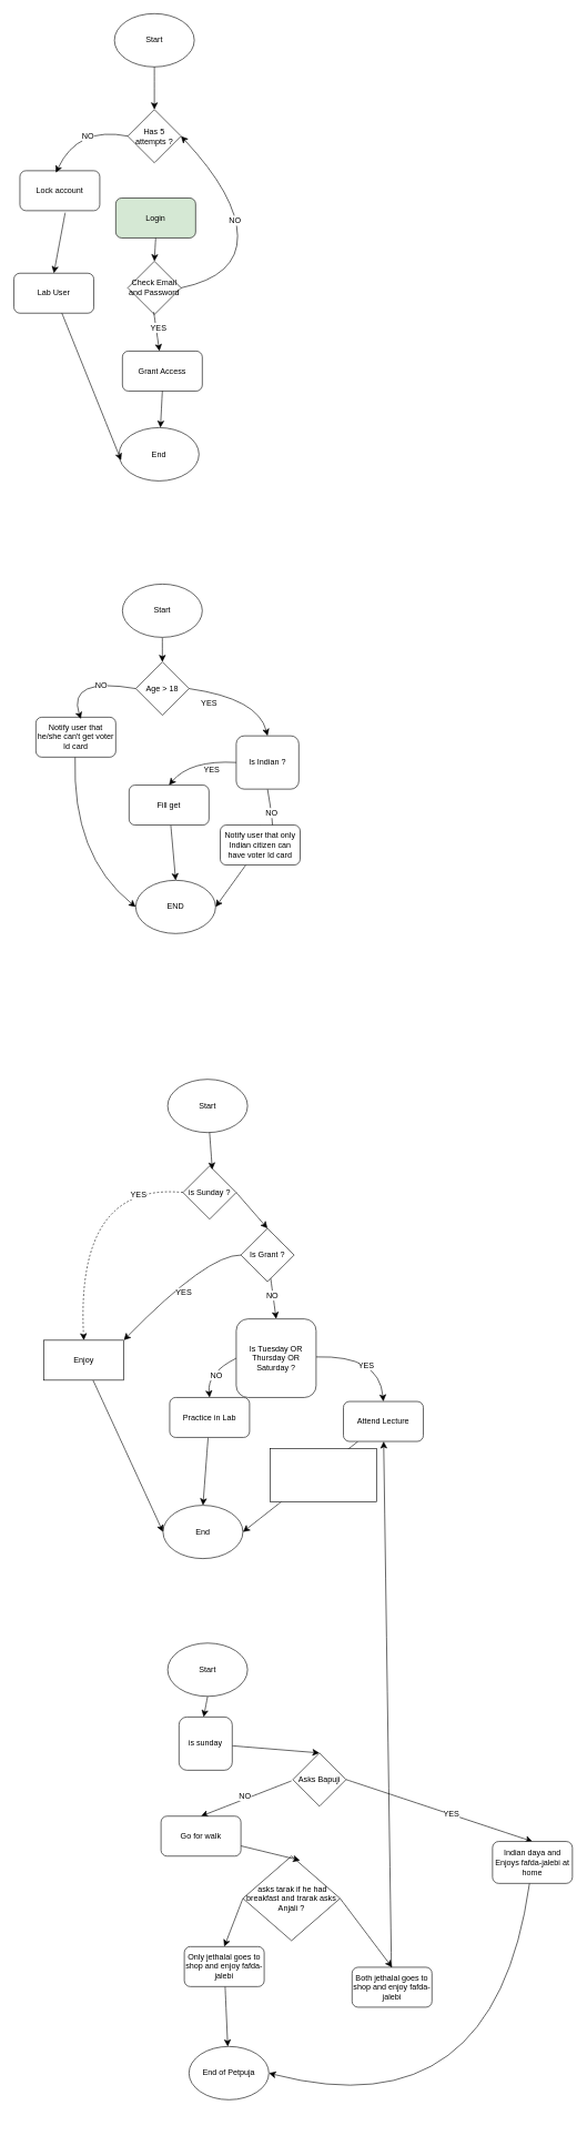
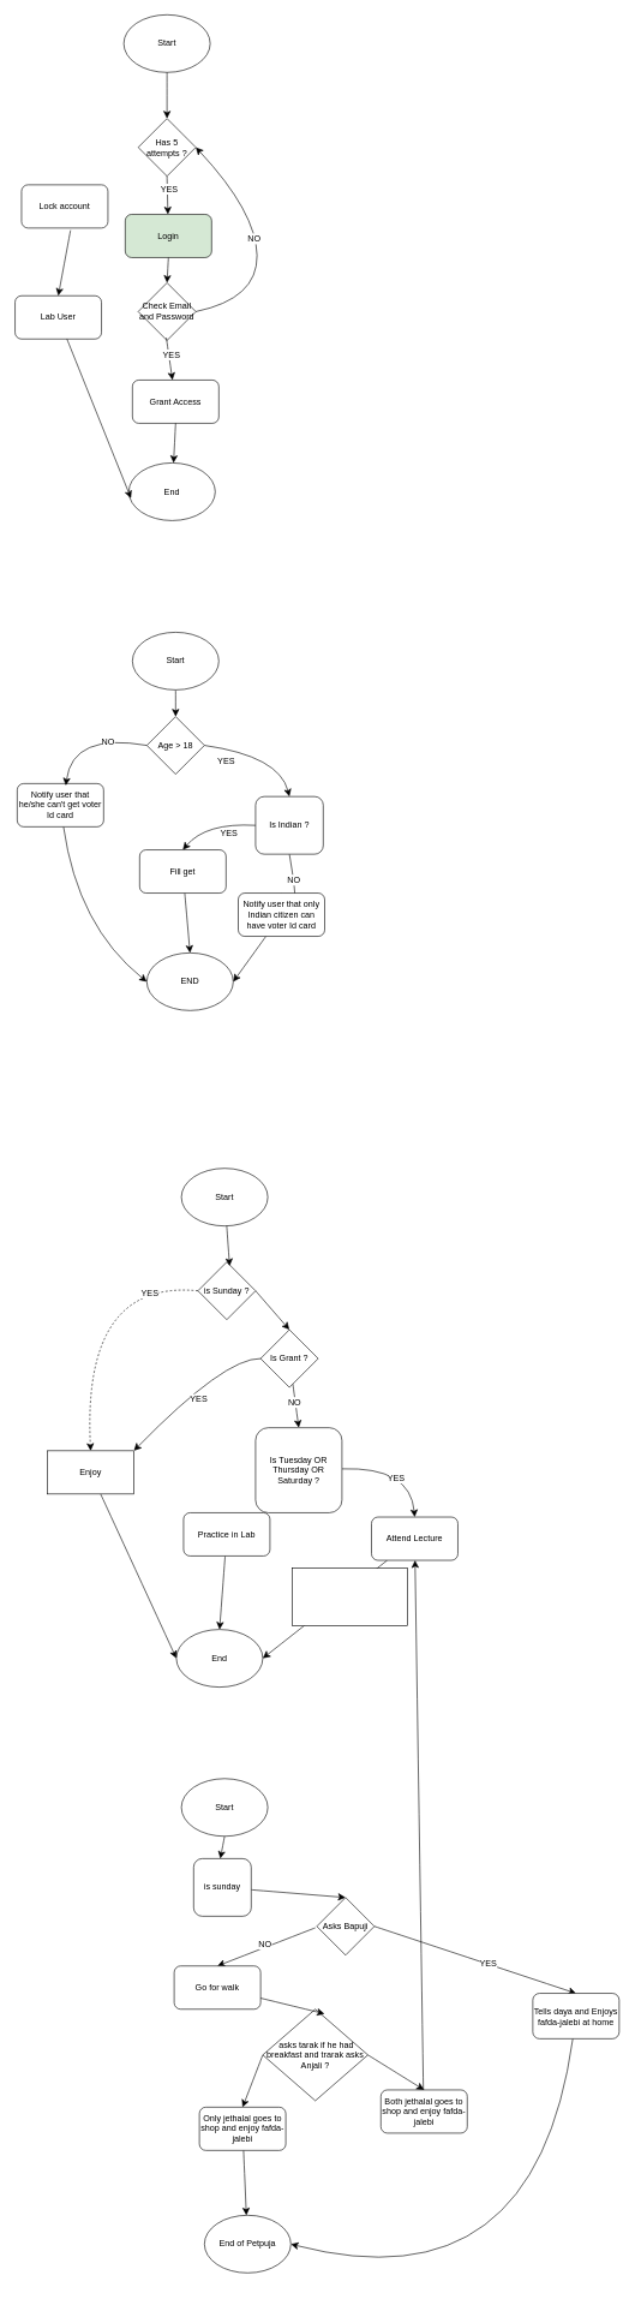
  <mxCell id="0" />
  <mxCell id="1" parent="0" />
  <mxCell id="2" value="Start" style="ellipse;whiteSpace=wrap;html=1;" parent="1" vertex="1"><mxGeometry x="171" y="20" width="120" height="80" as="geometry" /></mxCell>
  <mxCell id="3" value="Has 5 attempts ?" style="rhombus;whiteSpace=wrap;html=1;" parent="1" vertex="1"><mxGeometry x="191" y="164" width="80" height="80" as="geometry" /></mxCell>
  <mxCell id="4" value="" style="endArrow=classic;html=1;rounded=0;fontSize=12;startSize=8;endSize=8;curved=1;exitX=0.5;exitY=1;exitDx=0;exitDy=0;entryX=0.5;entryY=0;entryDx=0;entryDy=0;" parent="1" source="2" target="3" edge="1"><mxGeometry width="50" height="50" relative="1" as="geometry"><mxPoint x="266" y="257" as="sourcePoint" /><mxPoint x="316" y="207" as="targetPoint" /></mxGeometry></mxCell>
  <mxCell id="5" value="Lock account" style="rounded=1;whiteSpace=wrap;html=1;" parent="1" vertex="1"><mxGeometry x="29" y="256" width="120" height="60" as="geometry" /></mxCell>
- <mxCell id="6" value="" style="endArrow=classic;html=1;rounded=0;fontSize=12;startSize=8;endSize=8;curved=1;exitX=0;exitY=0.5;exitDx=0;exitDy=0;entryX=0.45;entryY=0.05;entryDx=0;entryDy=0;entryPerimeter=0;" parent="1" source="3" target="5" edge="1"><mxGeometry width="50" height="50" relative="1" as="geometry"><mxPoint x="266" y="257" as="sourcePoint" /><mxPoint x="316" y="207" as="targetPoint" /><Array as="points"><mxPoint x="116" y="189" /></Array></mxGeometry></mxCell>
- <mxCell id="7" value="NO" style="edgeLabel;html=1;align=center;verticalAlign=middle;resizable=0;points=[];fontSize=12;" parent="6" vertex="1" connectable="0"><mxGeometry x="-0.234" y="12" relative="1" as="geometry"><mxPoint as="offset" /></mxGeometry></mxCell>
  <mxCell id="8" value="Login" style="rounded=1;whiteSpace=wrap;html=1;fillColor=#d5e8d4;" parent="1" vertex="1"><mxGeometry x="173" y="297" width="120" height="60" as="geometry" /></mxCell>
+ <mxCell id="9" value="" style="endArrow=classic;html=1;rounded=0;fontSize=12;startSize=8;endSize=8;curved=1;exitX=0.5;exitY=1;exitDx=0;exitDy=0;" parent="1" source="3" target="8" edge="1"><mxGeometry width="50" height="50" relative="1" as="geometry"><mxPoint x="266" y="357" as="sourcePoint" /><mxPoint x="316" y="307" as="targetPoint" /></mxGeometry></mxCell>
+ <mxCell id="10" value="YES" style="edgeLabel;html=1;align=center;verticalAlign=middle;resizable=0;points=[];fontSize=12;" parent="9" vertex="1" connectable="0"><mxGeometry x="-0.311" y="2" relative="1" as="geometry"><mxPoint as="offset" /></mxGeometry></mxCell>
  <mxCell id="11" value="Check Email and Password" style="rhombus;whiteSpace=wrap;html=1;" parent="1" vertex="1"><mxGeometry x="191" y="392" width="80" height="80" as="geometry" /></mxCell>
  <mxCell id="12" value="" style="endArrow=classic;html=1;rounded=0;fontSize=12;startSize=8;endSize=8;curved=1;exitX=0.5;exitY=1;exitDx=0;exitDy=0;entryX=0.5;entryY=0;entryDx=0;entryDy=0;" parent="1" source="8" target="11" edge="1"><mxGeometry width="50" height="50" relative="1" as="geometry"><mxPoint x="266" y="357" as="sourcePoint" /><mxPoint x="316" y="307" as="targetPoint" /></mxGeometry></mxCell>
  <mxCell id="13" value="End" style="ellipse;whiteSpace=wrap;html=1;" parent="1" vertex="1"><mxGeometry x="178" y="642" width="120" height="80" as="geometry" /></mxCell>
  <mxCell id="14" value="Grant Access" style="rounded=1;whiteSpace=wrap;html=1;" parent="1" vertex="1"><mxGeometry x="183" y="527" width="120" height="60" as="geometry" /></mxCell>
  <mxCell id="15" value="" style="endArrow=classic;html=1;rounded=0;fontSize=12;startSize=8;endSize=8;curved=1;" parent="1" target="14" edge="1"><mxGeometry width="50" height="50" relative="1" as="geometry"><mxPoint x="230" y="468" as="sourcePoint" /><mxPoint x="280" y="418" as="targetPoint" /></mxGeometry></mxCell>
  <mxCell id="16" value="YES" style="edgeLabel;html=1;align=center;verticalAlign=middle;resizable=0;points=[];fontSize=12;" parent="15" vertex="1" connectable="0"><mxGeometry x="-0.207" y="3" relative="1" as="geometry"><mxPoint as="offset" /></mxGeometry></mxCell>
  <mxCell id="17" value="" style="endArrow=classic;html=1;rounded=0;fontSize=12;startSize=8;endSize=8;curved=1;exitX=0.5;exitY=1;exitDx=0;exitDy=0;" parent="1" source="14" target="13" edge="1"><mxGeometry width="50" height="50" relative="1" as="geometry"><mxPoint x="266" y="657" as="sourcePoint" /><mxPoint x="316" y="607" as="targetPoint" /></mxGeometry></mxCell>
  <mxCell id="18" value="&lt;div&gt;Lab User&lt;/div&gt;" style="rounded=1;whiteSpace=wrap;html=1;" parent="1" vertex="1"><mxGeometry x="20" y="410" width="120" height="60" as="geometry" /></mxCell>
  <mxCell id="19" value="" style="endArrow=classic;html=1;rounded=0;fontSize=12;startSize=8;endSize=8;curved=1;exitX=1;exitY=0.5;exitDx=0;exitDy=0;entryX=1;entryY=0.5;entryDx=0;entryDy=0;" parent="1" source="11" target="3" edge="1"><mxGeometry width="50" height="50" relative="1" as="geometry"><mxPoint x="266" y="457" as="sourcePoint" /><mxPoint x="316" y="407" as="targetPoint" /><Array as="points"><mxPoint x="357" y="414" /><mxPoint x="355" y="294" /></Array></mxGeometry></mxCell>
  <mxCell id="20" value="NO" style="edgeLabel;html=1;align=center;verticalAlign=middle;resizable=0;points=[];fontSize=12;" parent="19" vertex="1" connectable="0"><mxGeometry x="0.033" y="4" relative="1" as="geometry"><mxPoint as="offset" /></mxGeometry></mxCell>
  <mxCell id="21" value="" style="endArrow=classic;html=1;rounded=0;fontSize=12;startSize=8;endSize=8;curved=1;exitX=0.567;exitY=1.05;exitDx=0;exitDy=0;exitPerimeter=0;entryX=0.5;entryY=0;entryDx=0;entryDy=0;" parent="1" source="5" target="18" edge="1"><mxGeometry width="50" height="50" relative="1" as="geometry"><mxPoint x="2" y="403" as="sourcePoint" /><mxPoint x="52" y="353" as="targetPoint" /></mxGeometry></mxCell>
  <mxCell id="22" style="edgeStyle=none;curved=1;rounded=0;orthogonalLoop=1;jettySize=auto;html=1;entryX=0.025;entryY=0.613;entryDx=0;entryDy=0;entryPerimeter=0;fontSize=12;startSize=8;endSize=8;" parent="1" source="18" target="13" edge="1"><mxGeometry relative="1" as="geometry" /></mxCell>
  <mxCell id="23" style="edgeStyle=none;curved=1;rounded=0;orthogonalLoop=1;jettySize=auto;html=1;fontSize=12;startSize=8;endSize=8;" parent="1" source="24" target="26" edge="1"><mxGeometry relative="1" as="geometry" /></mxCell>
  <mxCell id="24" value="Start" style="ellipse;whiteSpace=wrap;html=1;" parent="1" vertex="1"><mxGeometry x="183" y="877" width="120" height="80" as="geometry" /></mxCell>
  <mxCell id="25" value="YES" style="edgeStyle=none;curved=1;rounded=0;orthogonalLoop=1;jettySize=auto;html=1;exitX=1;exitY=0.5;exitDx=0;exitDy=0;fontSize=12;startSize=8;endSize=8;entryX=0.5;entryY=0;entryDx=0;entryDy=0;" parent="1" source="26" target="37" edge="1"><mxGeometry x="-0.596" y="-17" relative="1" as="geometry"><mxPoint x="442" y="1086" as="targetPoint" /><Array as="points"><mxPoint x="387" y="1049" /></Array><mxPoint as="offset" /></mxGeometry></mxCell>
  <mxCell id="26" value="Age &amp;gt; 18" style="rhombus;whiteSpace=wrap;html=1;" parent="1" vertex="1"><mxGeometry x="203" y="994" width="80" height="80" as="geometry" /></mxCell>
  <mxCell id="27" style="edgeStyle=none;curved=1;rounded=0;orthogonalLoop=1;jettySize=auto;html=1;entryX=0.5;entryY=0;entryDx=0;entryDy=0;fontSize=12;startSize=8;endSize=8;" parent="1" source="28" target="38" edge="1"><mxGeometry relative="1" as="geometry" /></mxCell>
  <mxCell id="28" value="Fill get" style="rounded=1;whiteSpace=wrap;html=1;" parent="1" vertex="1"><mxGeometry x="193" y="1179" width="120" height="60" as="geometry" /></mxCell>
  <mxCell id="29" style="edgeStyle=none;curved=1;rounded=0;orthogonalLoop=1;jettySize=auto;html=1;entryX=0;entryY=0.5;entryDx=0;entryDy=0;fontSize=12;startSize=8;endSize=8;" parent="1" source="30" target="38" edge="1"><mxGeometry relative="1" as="geometry"><Array as="points"><mxPoint x="107" y="1285" /></Array></mxGeometry></mxCell>
- <mxCell id="30" value="Notify user that he/she can't get voter Id card" style="rounded=1;whiteSpace=wrap;html=1;" parent="1" vertex="1"><mxGeometry x="53" y="1077" width="120" height="60" as="geometry" /></mxCell>
+ <mxCell id="30" value="Notify user that he/she can't get voter Id card" style="rounded=1;whiteSpace=wrap;html=1;" parent="1" vertex="1"><mxGeometry x="23" y="1087" width="120" height="60" as="geometry" /></mxCell>
  <mxCell id="31" style="edgeStyle=none;curved=1;rounded=0;orthogonalLoop=1;jettySize=auto;html=1;exitX=0;exitY=0.5;exitDx=0;exitDy=0;entryX=0.562;entryY=0.045;entryDx=0;entryDy=0;entryPerimeter=0;fontSize=12;startSize=8;endSize=8;" parent="1" source="26" target="30" edge="1"><mxGeometry relative="1" as="geometry"><Array as="points"><mxPoint x="100" y="1016" /></Array></mxGeometry></mxCell>
  <mxCell id="32" value="NO" style="edgeLabel;html=1;align=center;verticalAlign=middle;resizable=0;points=[];fontSize=12;" parent="31" vertex="1" connectable="0"><mxGeometry x="-0.397" y="5" relative="1" as="geometry"><mxPoint as="offset" /></mxGeometry></mxCell>
  <mxCell id="33" style="edgeStyle=none;curved=1;rounded=0;orthogonalLoop=1;jettySize=auto;html=1;entryX=0.5;entryY=0;entryDx=0;entryDy=0;fontSize=12;startSize=8;endSize=8;exitX=0;exitY=0.5;exitDx=0;exitDy=0;" parent="1" source="37" target="28" edge="1"><mxGeometry relative="1" as="geometry"><Array as="points"><mxPoint x="285" y="1141" /></Array></mxGeometry></mxCell>
  <mxCell id="34" value="YES" style="edgeLabel;html=1;align=center;verticalAlign=middle;resizable=0;points=[];fontSize=12;" parent="33" vertex="1" connectable="0"><mxGeometry x="-0.369" y="13" relative="1" as="geometry"><mxPoint as="offset" /></mxGeometry></mxCell>
  <mxCell id="35" style="edgeStyle=none;curved=1;rounded=0;orthogonalLoop=1;jettySize=auto;html=1;entryX=0.5;entryY=0;entryDx=0;entryDy=0;fontSize=12;startSize=8;endSize=8;exitX=0.5;exitY=1;exitDx=0;exitDy=0;" parent="1" source="37" target="40" edge="1"><mxGeometry relative="1" as="geometry"><Array as="points"><mxPoint x="420" y="1294" /></Array></mxGeometry></mxCell>
  <mxCell id="36" value="NO" style="edgeLabel;html=1;align=center;verticalAlign=middle;resizable=0;points=[];fontSize=12;" parent="35" vertex="1" connectable="0"><mxGeometry x="0.112" y="-24" relative="1" as="geometry"><mxPoint x="13" y="-63" as="offset" /></mxGeometry></mxCell>
  <mxCell id="37" value="Is Indian ?" style="whiteSpace=wrap;html=1;rounded=1;" parent="1" vertex="1"><mxGeometry x="354" y="1105" width="94" height="80" as="geometry" /></mxCell>
  <mxCell id="38" value="END" style="ellipse;whiteSpace=wrap;html=1;" parent="1" vertex="1"><mxGeometry x="203" y="1322" width="120" height="80" as="geometry" /></mxCell>
  <mxCell id="39" style="edgeStyle=none;curved=1;rounded=0;orthogonalLoop=1;jettySize=auto;html=1;entryX=1;entryY=0.5;entryDx=0;entryDy=0;fontSize=12;startSize=8;endSize=8;" parent="1" source="40" target="38" edge="1"><mxGeometry relative="1" as="geometry" /></mxCell>
  <mxCell id="40" value="Notify user that only Indian citizen can have voter Id card" style="rounded=1;whiteSpace=wrap;html=1;" parent="1" vertex="1"><mxGeometry x="330" y="1239" width="120" height="60" as="geometry" /></mxCell>
  <mxCell id="41" value="Start" style="ellipse;whiteSpace=wrap;html=1;" parent="1" vertex="1"><mxGeometry x="251" y="1621" width="120" height="80" as="geometry" /></mxCell>
  <mxCell id="42" value="YES" style="edgeStyle=none;curved=1;rounded=0;orthogonalLoop=1;jettySize=auto;html=1;exitX=0;exitY=0.5;exitDx=0;exitDy=0;entryX=0.5;entryY=0;entryDx=0;entryDy=0;fontSize=12;startSize=8;endSize=8;dashed=1;" parent="1" source="44" target="47" edge="1"><mxGeometry x="-0.669" y="10" relative="1" as="geometry"><Array as="points"><mxPoint x="113" y="1775" /></Array><mxPoint as="offset" /></mxGeometry></mxCell>
  <mxCell id="43" style="edgeStyle=none;curved=1;rounded=0;orthogonalLoop=1;jettySize=auto;html=1;exitX=1;exitY=0.5;exitDx=0;exitDy=0;entryX=0.5;entryY=0;entryDx=0;entryDy=0;fontSize=12;startSize=8;endSize=8;" parent="1" source="44" target="52" edge="1"><mxGeometry relative="1" as="geometry" /></mxCell>
  <mxCell id="44" value="is Sunday ?" style="rhombus;whiteSpace=wrap;html=1;" parent="1" vertex="1"><mxGeometry x="274" y="1751" width="80" height="80" as="geometry" /></mxCell>
  <mxCell id="45" value="End" style="ellipse;whiteSpace=wrap;html=1;" parent="1" vertex="1"><mxGeometry x="244" y="2261" width="120" height="80" as="geometry" /></mxCell>
  <mxCell id="46" style="edgeStyle=none;curved=1;rounded=0;orthogonalLoop=1;jettySize=auto;html=1;entryX=0;entryY=0.5;entryDx=0;entryDy=0;fontSize=12;startSize=8;endSize=8;" parent="1" source="47" target="45" edge="1"><mxGeometry relative="1" as="geometry" /></mxCell>
  <mxCell id="47" value="Enjoy" style="whiteSpace=wrap;html=1;rounded=0;" parent="1" vertex="1"><mxGeometry x="65" y="2013" width="120" height="60" as="geometry" /></mxCell>
  <mxCell id="48" style="edgeStyle=none;curved=1;rounded=0;orthogonalLoop=1;jettySize=auto;html=1;exitX=0;exitY=0.5;exitDx=0;exitDy=0;entryX=1;entryY=0;entryDx=0;entryDy=0;fontSize=12;startSize=8;endSize=8;" parent="1" source="52" target="47" edge="1"><mxGeometry relative="1" as="geometry"><Array as="points"><mxPoint x="311" y="1884" /></Array></mxGeometry></mxCell>
  <mxCell id="49" value="YES" style="edgeLabel;html=1;align=center;verticalAlign=middle;resizable=0;points=[];fontSize=12;" parent="48" vertex="1" connectable="0"><mxGeometry x="0.015" y="14" relative="1" as="geometry"><mxPoint as="offset" /></mxGeometry></mxCell>
  <mxCell id="50" style="edgeStyle=none;curved=1;rounded=0;orthogonalLoop=1;jettySize=auto;html=1;entryX=0.5;entryY=0;entryDx=0;entryDy=0;fontSize=12;startSize=8;endSize=8;" parent="1" source="52" target="56" edge="1"><mxGeometry relative="1" as="geometry" /></mxCell>
  <mxCell id="51" value="NO" style="edgeLabel;html=1;align=center;verticalAlign=middle;resizable=0;points=[];fontSize=12;" parent="50" vertex="1" connectable="0"><mxGeometry x="-0.189" y="-1" relative="1" as="geometry"><mxPoint x="-1" as="offset" /></mxGeometry></mxCell>
  <mxCell id="52" value="Is Grant ?" style="rhombus;whiteSpace=wrap;html=1;" parent="1" vertex="1"><mxGeometry x="361" y="1845" width="80" height="80" as="geometry" /></mxCell>
- <mxCell id="53" style="edgeStyle=none;curved=1;rounded=0;orthogonalLoop=1;jettySize=auto;html=1;exitX=0;exitY=0.5;exitDx=0;exitDy=0;entryX=0.5;entryY=0;entryDx=0;entryDy=0;fontSize=12;startSize=8;endSize=8;" parent="1" source="56" target="60" edge="1"><mxGeometry relative="1" as="geometry"><Array as="points"><mxPoint x="310" y="2062" /></Array></mxGeometry></mxCell>
- <mxCell id="54" value="NO" style="edgeLabel;html=1;align=center;verticalAlign=middle;resizable=0;points=[];fontSize=12;" parent="53" vertex="1" connectable="0"><mxGeometry x="-0.098" y="9" relative="1" as="geometry"><mxPoint as="offset" /></mxGeometry></mxCell>
  <mxCell id="55" value="YES" style="edgeStyle=none;curved=1;rounded=0;orthogonalLoop=1;jettySize=auto;html=1;entryX=0.5;entryY=0;entryDx=0;entryDy=0;fontSize=12;startSize=8;endSize=8;" parent="1" source="56" target="58" edge="1"><mxGeometry x="-0.098" y="-15" relative="1" as="geometry"><Array as="points"><mxPoint x="569" y="2035" /></Array><mxPoint as="offset" /></mxGeometry></mxCell>
  <mxCell id="56" value="Is Tuesday OR Thursday OR Saturday ?" style="whiteSpace=wrap;html=1;rounded=1;" parent="1" vertex="1"><mxGeometry x="354" y="1981" width="120" height="118" as="geometry" /></mxCell>
  <mxCell id="57" style="edgeStyle=none;curved=1;rounded=0;orthogonalLoop=1;jettySize=auto;html=1;entryX=1;entryY=0.5;entryDx=0;entryDy=0;fontSize=12;startSize=8;endSize=8;" parent="1" source="58" target="45" edge="1"><mxGeometry relative="1" as="geometry" /></mxCell>
  <mxCell id="58" value="Attend Lecture" style="rounded=1;whiteSpace=wrap;html=1;" parent="1" vertex="1"><mxGeometry x="515" y="2105" width="120" height="60" as="geometry" /></mxCell>
  <mxCell id="59" style="edgeStyle=none;curved=1;rounded=0;orthogonalLoop=1;jettySize=auto;html=1;entryX=0.5;entryY=0;entryDx=0;entryDy=0;fontSize=12;startSize=8;endSize=8;" parent="1" source="60" target="45" edge="1"><mxGeometry relative="1" as="geometry" /></mxCell>
  <mxCell id="60" value="Practice in Lab" style="rounded=1;whiteSpace=wrap;html=1;" parent="1" vertex="1"><mxGeometry x="254" y="2099" width="120" height="60" as="geometry" /></mxCell>
  <mxCell id="61" style="edgeStyle=none;curved=1;rounded=0;orthogonalLoop=1;jettySize=auto;html=1;entryX=0.55;entryY=0.069;entryDx=0;entryDy=0;entryPerimeter=0;fontSize=12;startSize=8;endSize=8;" parent="1" source="41" target="44" edge="1"><mxGeometry relative="1" as="geometry" /></mxCell>
  <mxCell id="62" value="Start" style="ellipse;whiteSpace=wrap;html=1;" parent="1" vertex="1"><mxGeometry x="251" y="2468" width="120" height="80" as="geometry" /></mxCell>
  <mxCell id="63" style="edgeStyle=none;curved=1;rounded=0;orthogonalLoop=1;jettySize=auto;html=1;entryX=0.5;entryY=0;entryDx=0;entryDy=0;fontSize=12;startSize=8;endSize=8;" parent="1" source="64" target="70" edge="1"><mxGeometry relative="1" as="geometry" /></mxCell>
  <mxCell id="64" value="is sunday" style="whiteSpace=wrap;html=1;rounded=1;" parent="1" vertex="1"><mxGeometry x="268" y="2579" width="80" height="80" as="geometry" /></mxCell>
  <mxCell id="65" value="End of Petpuja" style="ellipse;whiteSpace=wrap;html=1;" parent="1" vertex="1"><mxGeometry x="283" y="3074" width="120" height="80" as="geometry" /></mxCell>
  <mxCell id="66" style="edgeStyle=none;curved=1;rounded=0;orthogonalLoop=1;jettySize=auto;html=1;entryX=0.5;entryY=0;entryDx=0;entryDy=0;fontSize=12;startSize=8;endSize=8;" parent="1" target="73" edge="1"><mxGeometry relative="1" as="geometry"><mxPoint x="437" y="2675" as="sourcePoint" /></mxGeometry></mxCell>
  <mxCell id="67" value="NO" style="edgeLabel;html=1;align=center;verticalAlign=middle;resizable=0;points=[];fontSize=12;" parent="66" vertex="1" connectable="0"><mxGeometry x="-0.001" y="-4" relative="1" as="geometry"><mxPoint x="-1" as="offset" /></mxGeometry></mxCell>
  <mxCell id="68" style="edgeStyle=none;curved=1;rounded=0;orthogonalLoop=1;jettySize=auto;html=1;exitX=1;exitY=0.5;exitDx=0;exitDy=0;entryX=0.5;entryY=0;entryDx=0;entryDy=0;fontSize=12;startSize=8;endSize=8;" parent="1" source="70" target="72" edge="1"><mxGeometry relative="1" as="geometry" /></mxCell>
  <mxCell id="69" value="YES" style="edgeLabel;html=1;align=center;verticalAlign=middle;resizable=0;points=[];fontSize=12;" parent="68" vertex="1" connectable="0"><mxGeometry x="0.126" y="1" relative="1" as="geometry"><mxPoint as="offset" /></mxGeometry></mxCell>
  <mxCell id="70" value="Asks Bapuji" style="rhombus;whiteSpace=wrap;html=1;" parent="1" vertex="1"><mxGeometry x="439" y="2633" width="80" height="80" as="geometry" /></mxCell>
  <mxCell id="71" style="edgeStyle=none;curved=1;rounded=0;orthogonalLoop=1;jettySize=auto;html=1;entryX=1;entryY=0.5;entryDx=0;entryDy=0;fontSize=12;startSize=8;endSize=8;" parent="1" source="72" target="65" edge="1"><mxGeometry relative="1" as="geometry"><Array as="points"><mxPoint x="742" y="3202" /></Array></mxGeometry></mxCell>
- <mxCell id="72" value="Indian daya and Enjoys fafda-jalebi at home" style="rounded=1;whiteSpace=wrap;html=1;" parent="1" vertex="1"><mxGeometry x="739" y="2766" width="120" height="63" as="geometry" /></mxCell>
+ <mxCell id="72" value="Tells daya and Enjoys fafda-jalebi at home" style="rounded=1;whiteSpace=wrap;html=1;" parent="1" vertex="1"><mxGeometry x="739" y="2766" width="120" height="63" as="geometry" /></mxCell>
  <mxCell id="73" value="Go for walk" style="rounded=1;whiteSpace=wrap;html=1;" parent="1" vertex="1"><mxGeometry x="241" y="2728" width="120" height="60" as="geometry" /></mxCell>
  <mxCell id="74" style="edgeStyle=none;curved=1;rounded=0;orthogonalLoop=1;jettySize=auto;html=1;exitX=1;exitY=0.5;exitDx=0;exitDy=0;entryX=0.5;entryY=0;entryDx=0;entryDy=0;fontSize=12;startSize=8;endSize=8;" parent="1" source="76" target="81" edge="1"><mxGeometry relative="1" as="geometry" /></mxCell>
  <mxCell id="75" style="edgeStyle=none;curved=1;rounded=0;orthogonalLoop=1;jettySize=auto;html=1;exitX=0;exitY=0.5;exitDx=0;exitDy=0;entryX=0.5;entryY=0;entryDx=0;entryDy=0;fontSize=12;startSize=8;endSize=8;" parent="1" source="76" target="79" edge="1"><mxGeometry relative="1" as="geometry" /></mxCell>
  <mxCell id="76" value="&amp;nbsp;asks tarak if he had breakfast and trarak asks Anjali ?" style="rhombus;whiteSpace=wrap;html=1;" parent="1" vertex="1"><mxGeometry x="364" y="2788" width="146" height="127" as="geometry" /></mxCell>
  <mxCell id="77" style="edgeStyle=none;curved=1;rounded=0;orthogonalLoop=1;jettySize=auto;html=1;entryX=0.588;entryY=0.05;entryDx=0;entryDy=0;entryPerimeter=0;fontSize=12;startSize=8;endSize=8;" parent="1" source="73" target="76" edge="1"><mxGeometry relative="1" as="geometry" /></mxCell>
  <mxCell id="78" style="edgeStyle=none;curved=1;rounded=0;orthogonalLoop=1;jettySize=auto;html=1;fontSize=12;startSize=8;endSize=8;" parent="1" source="79" target="65" edge="1"><mxGeometry relative="1" as="geometry" /></mxCell>
  <mxCell id="79" value="Only jethalal goes to shop and enjoy fafda-jalebi" style="rounded=1;whiteSpace=wrap;html=1;" parent="1" vertex="1"><mxGeometry x="276" y="2924" width="120" height="60" as="geometry" /></mxCell>
  <mxCell id="80" style="edgeStyle=none;curved=1;rounded=0;orthogonalLoop=1;jettySize=auto;html=1;exitX=0.5;exitY=1;exitDx=0;exitDy=0;fontSize=12;startSize=8;endSize=8;" parent="1" source="81" target="58" edge="1"><mxGeometry relative="1" as="geometry" /></mxCell>
- <mxCell id="81" value="Both jethalal goes to shop and enjoy fafda-jalebi" style="rounded=1;whiteSpace=wrap;html=1;" parent="1" vertex="1"><mxGeometry x="528" y="2955" width="120" height="60" as="geometry" /></mxCell>
+ <mxCell id="81" value="Both jethalal goes to shop and enjoy fafda-jalebi" style="rounded=1;whiteSpace=wrap;html=1;" parent="1" vertex="1"><mxGeometry x="528" y="2900" width="120" height="60" as="geometry" /></mxCell>
  <mxCell id="82" style="edgeStyle=none;curved=1;rounded=0;orthogonalLoop=1;jettySize=auto;html=1;exitX=0.5;exitY=1;exitDx=0;exitDy=0;entryX=0.463;entryY=0;entryDx=0;entryDy=0;entryPerimeter=0;fontSize=12;startSize=8;endSize=8;" parent="1" source="62" target="64" edge="1"><mxGeometry relative="1" as="geometry" /></mxCell>
  <mxCell id="83" value="" style="rounded=0;whiteSpace=wrap;html=1;" parent="1" vertex="1"><mxGeometry x="405" y="2176" width="160" height="80" as="geometry" /></mxCell>
